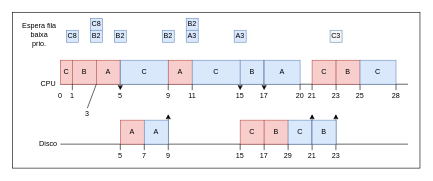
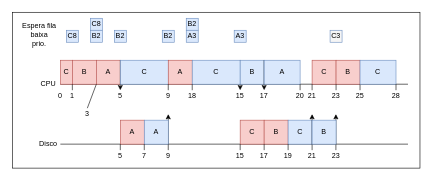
  <mxCell id="0" />
  <mxCell id="1" parent="0" />
  <mxCell id="2" value="" style="rounded=0;whiteSpace=wrap;html=1;fontSize=4;align=center;" parent="1" vertex="1"><mxGeometry width="680" height="260" as="geometry" x="20" y="20" /></mxCell>
  <mxCell id="3" value="" style="endArrow=classic;html=1;exitX=0.5;exitY=0;exitDx=0;exitDy=0;" parent="1" edge="1"><mxGeometry width="50" height="50" relative="1" as="geometry"><mxPoint x="559.72" y="250" as="sourcePoint" /><mxPoint x="559.72" y="190" as="targetPoint" /></mxGeometry></mxCell>
  <mxCell id="4" value="" style="endArrow=classic;html=1;exitX=1;exitY=0;exitDx=0;exitDy=0;entryX=0.5;entryY=0;entryDx=0;entryDy=0;" parent="1" source="33" target="34" edge="1"><mxGeometry width="50" height="50" relative="1" as="geometry"><mxPoint x="390" y="100" as="sourcePoint" /><mxPoint x="390" y="150" as="targetPoint" /></mxGeometry></mxCell>
  <mxCell id="5" value="" style="endArrow=none;html=1;" parent="1" edge="1"><mxGeometry width="50" height="50" relative="1" as="geometry"><mxPoint x="100" y="140" as="sourcePoint" /><mxPoint x="680" y="140" as="targetPoint" /></mxGeometry></mxCell>
  <mxCell id="6" value="CPU" style="text;html=1;strokeColor=none;fillColor=none;align=center;verticalAlign=middle;whiteSpace=wrap;rounded=0;" parent="1" vertex="1"><mxGeometry x="60" y="130" width="40" height="20" as="geometry" /></mxCell>
  <mxCell id="7" value="" style="endArrow=none;html=1;" parent="1" edge="1"><mxGeometry width="50" height="50" relative="1" as="geometry"><mxPoint x="100" y="240" as="sourcePoint" /><mxPoint x="680" y="240" as="targetPoint" /></mxGeometry></mxCell>
  <mxCell id="8" value="Disco" style="text;html=1;strokeColor=none;fillColor=none;align=center;verticalAlign=middle;whiteSpace=wrap;rounded=0;" parent="1" vertex="1"><mxGeometry x="60" y="230" width="40" height="20" as="geometry" /></mxCell>
  <mxCell id="9" value="C" style="rounded=0;whiteSpace=wrap;html=1;align=center;fillColor=#f8cecc;strokeColor=#b85450;" parent="1" vertex="1"><mxGeometry x="100" y="100" width="20" height="40" as="geometry" /></mxCell>
  <mxCell id="10" value="0" style="text;html=1;strokeColor=none;fillColor=none;align=center;verticalAlign=middle;whiteSpace=wrap;rounded=0;" parent="1" vertex="1"><mxGeometry x="80" y="150" width="40" height="20" as="geometry" /></mxCell>
  <mxCell id="11" value="1" style="text;html=1;strokeColor=none;fillColor=none;align=center;verticalAlign=middle;whiteSpace=wrap;rounded=0;" parent="1" vertex="1"><mxGeometry x="100" y="150" width="40" height="20" as="geometry" /></mxCell>
  <mxCell id="12" value="B" style="rounded=0;whiteSpace=wrap;html=1;align=center;fillColor=#f8cecc;strokeColor=#b85450;" parent="1" vertex="1"><mxGeometry x="120" y="100" width="40" height="40" as="geometry" /></mxCell>
  <mxCell id="13" value="3" style="text;html=1;strokeColor=none;fillColor=none;align=center;verticalAlign=middle;whiteSpace=wrap;rounded=0;" parent="1" vertex="1"><mxGeometry x="125" y="180" width="40" height="20" as="geometry" /></mxCell>
  <mxCell id="14" value="A" style="rounded=0;whiteSpace=wrap;html=1;align=center;fillColor=#f8cecc;strokeColor=#b85450;" parent="1" vertex="1"><mxGeometry x="160" y="100" width="40" height="40" as="geometry" /></mxCell>
  <mxCell id="15" value="5" style="text;html=1;strokeColor=none;fillColor=none;align=center;verticalAlign=middle;whiteSpace=wrap;rounded=0;" parent="1" vertex="1"><mxGeometry x="180" y="150" width="40" height="20" as="geometry" /></mxCell>
  <mxCell id="16" value="" style="endArrow=classic;html=1;exitX=1;exitY=0;exitDx=0;exitDy=0;entryX=0.5;entryY=0;entryDx=0;entryDy=0;" parent="1" source="14" target="15" edge="1"><mxGeometry width="50" height="50" relative="1" as="geometry"><mxPoint x="370" y="250" as="sourcePoint" /><mxPoint x="420" y="200" as="targetPoint" /></mxGeometry></mxCell>
  <mxCell id="17" value="A" style="rounded=0;whiteSpace=wrap;html=1;align=center;fillColor=#f8cecc;strokeColor=#b85450;" parent="1" vertex="1"><mxGeometry x="200" y="200" width="40" height="40" as="geometry" /></mxCell>
  <mxCell id="18" value="5" style="text;html=1;strokeColor=none;fillColor=none;align=center;verticalAlign=middle;whiteSpace=wrap;rounded=0;" parent="1" vertex="1"><mxGeometry x="180" y="250" width="40" height="20" as="geometry" /></mxCell>
  <mxCell id="19" value="9" style="text;html=1;strokeColor=none;fillColor=none;align=center;verticalAlign=middle;whiteSpace=wrap;rounded=0;" parent="1" vertex="1"><mxGeometry x="260" y="250" width="40" height="20" as="geometry" /></mxCell>
  <mxCell id="20" value="" style="endArrow=classic;html=1;exitX=0.5;exitY=0;exitDx=0;exitDy=0;" parent="1" source="19" edge="1"><mxGeometry width="50" height="50" relative="1" as="geometry"><mxPoint x="130" y="130" as="sourcePoint" /><mxPoint x="280" y="190" as="targetPoint" /></mxGeometry></mxCell>
  <mxCell id="21" value="C" style="rounded=0;whiteSpace=wrap;html=1;align=center;fillColor=#dae8fc;strokeColor=#6c8ebf;" parent="1" vertex="1"><mxGeometry x="200" y="100" width="80" height="40" as="geometry" /></mxCell>
  <mxCell id="22" value="9" style="text;html=1;strokeColor=none;fillColor=none;align=center;verticalAlign=middle;whiteSpace=wrap;rounded=0;" parent="1" vertex="1"><mxGeometry x="260" y="150" width="40" height="20" as="geometry" /></mxCell>
  <mxCell id="23" value="A" style="rounded=0;whiteSpace=wrap;html=1;align=center;fillColor=#f8cecc;strokeColor=#b85450;" parent="1" vertex="1"><mxGeometry x="280" y="100" width="40" height="40" as="geometry" /></mxCell>
  <mxCell id="24" value="C8" style="rounded=0;whiteSpace=wrap;html=1;align=center;fillColor=#dae8fc;strokeColor=#6c8ebf;" parent="1" vertex="1"><mxGeometry x="110" y="50" width="20" height="20" as="geometry" /></mxCell>
  <mxCell id="25" value="C8" style="rounded=0;whiteSpace=wrap;html=1;align=center;fillColor=#dae8fc;strokeColor=#6c8ebf;" parent="1" vertex="1"><mxGeometry x="150" y="30" width="20" height="20" as="geometry" /></mxCell>
  <mxCell id="26" value="B2" style="rounded=0;whiteSpace=wrap;html=1;align=center;fillColor=#dae8fc;strokeColor=#6c8ebf;" parent="1" vertex="1"><mxGeometry x="150" y="50" width="20" height="20" as="geometry" /></mxCell>
  <mxCell id="27" value="B2" style="rounded=0;whiteSpace=wrap;html=1;align=center;fillColor=#dae8fc;strokeColor=#6c8ebf;" parent="1" vertex="1"><mxGeometry x="190" y="50" width="20" height="20" as="geometry" /></mxCell>
  <mxCell id="28" value="B2" style="rounded=0;whiteSpace=wrap;html=1;align=center;fillColor=#dae8fc;strokeColor=#6c8ebf;" parent="1" vertex="1"><mxGeometry x="270" y="50" width="20" height="20" as="geometry" /></mxCell>
- <mxCell id="29" value="11" style="text;html=1;strokeColor=none;fillColor=none;align=center;verticalAlign=middle;whiteSpace=wrap;rounded=0;" parent="1" vertex="1"><mxGeometry x="300" y="150" width="40" height="20" as="geometry" /></mxCell>
+ <mxCell id="29" value="18" style="text;html=1;strokeColor=none;fillColor=none;align=center;verticalAlign=middle;whiteSpace=wrap;rounded=0;" parent="1" vertex="1"><mxGeometry x="300" y="150" width="40" height="20" as="geometry" /></mxCell>
  <mxCell id="30" value="B2" style="rounded=0;whiteSpace=wrap;html=1;align=center;fillColor=#dae8fc;strokeColor=#6c8ebf;" parent="1" vertex="1"><mxGeometry x="310" y="30" width="20" height="20" as="geometry" /></mxCell>
  <mxCell id="31" value="A" style="rounded=0;whiteSpace=wrap;html=1;align=center;fillColor=#dae8fc;strokeColor=#6c8ebf;" parent="1" vertex="1"><mxGeometry x="240" y="200" width="40" height="40" as="geometry" /></mxCell>
  <mxCell id="32" value="A3" style="rounded=0;whiteSpace=wrap;html=1;align=center;fillColor=#dae8fc;strokeColor=#6c8ebf;" parent="1" vertex="1"><mxGeometry x="310" y="50" width="20" height="20" as="geometry" /></mxCell>
  <mxCell id="33" value="C" style="rounded=0;whiteSpace=wrap;html=1;align=center;fillColor=#dae8fc;strokeColor=#6c8ebf;" parent="1" vertex="1"><mxGeometry x="320" y="100" width="80" height="40" as="geometry" /></mxCell>
  <mxCell id="34" value="15" style="text;html=1;strokeColor=none;fillColor=none;align=center;verticalAlign=middle;whiteSpace=wrap;rounded=0;" parent="1" vertex="1"><mxGeometry x="380" y="150" width="40" height="20" as="geometry" /></mxCell>
  <mxCell id="35" value="C" style="rounded=0;whiteSpace=wrap;html=1;align=center;fillColor=#f8cecc;strokeColor=#b85450;" parent="1" vertex="1"><mxGeometry x="400" y="200" width="40" height="40" as="geometry" /></mxCell>
  <mxCell id="36" value="15" style="text;html=1;strokeColor=none;fillColor=none;align=center;verticalAlign=middle;whiteSpace=wrap;rounded=0;" parent="1" vertex="1"><mxGeometry x="380" y="250" width="40" height="20" as="geometry" /></mxCell>
  <mxCell id="37" value="B" style="rounded=0;whiteSpace=wrap;html=1;align=center;fillColor=#dae8fc;strokeColor=#6c8ebf;" parent="1" vertex="1"><mxGeometry x="400" y="100" width="40" height="40" as="geometry" /></mxCell>
  <mxCell id="38" value="B" style="rounded=0;whiteSpace=wrap;html=1;align=center;fillColor=#f8cecc;strokeColor=#b85450;" parent="1" vertex="1"><mxGeometry x="440" y="200" width="40" height="40" as="geometry" /></mxCell>
  <mxCell id="39" value="A3" style="rounded=0;whiteSpace=wrap;html=1;align=center;fillColor=#dae8fc;strokeColor=#6c8ebf;" parent="1" vertex="1"><mxGeometry x="390" y="50" width="20" height="20" as="geometry" /></mxCell>
  <mxCell id="40" value="" style="endArrow=classic;html=1;exitX=1;exitY=0;exitDx=0;exitDy=0;entryX=0.5;entryY=0;entryDx=0;entryDy=0;" parent="1" edge="1"><mxGeometry width="50" height="50" relative="1" as="geometry"><mxPoint x="440" y="100" as="sourcePoint" /><mxPoint x="440" y="150" as="targetPoint" /></mxGeometry></mxCell>
  <mxCell id="41" value="17" style="text;html=1;strokeColor=none;fillColor=none;align=center;verticalAlign=middle;whiteSpace=wrap;rounded=0;" parent="1" vertex="1"><mxGeometry x="420" y="150" width="40" height="20" as="geometry" /></mxCell>
  <mxCell id="42" value="17" style="text;html=1;strokeColor=none;fillColor=none;align=center;verticalAlign=middle;whiteSpace=wrap;rounded=0;" parent="1" vertex="1"><mxGeometry x="420" y="250" width="40" height="20" as="geometry" /></mxCell>
  <mxCell id="43" value="C" style="rounded=0;whiteSpace=wrap;html=1;align=center;fillColor=#dae8fc;strokeColor=#6c8ebf;" parent="1" vertex="1"><mxGeometry x="480" y="200" width="40" height="40" as="geometry" /></mxCell>
- <mxCell id="44" value="29" style="text;html=1;strokeColor=none;fillColor=none;align=center;verticalAlign=middle;whiteSpace=wrap;rounded=0;" parent="1" vertex="1"><mxGeometry x="460" y="250" width="40" height="20" as="geometry" /></mxCell>
+ <mxCell id="44" value="19" style="text;html=1;strokeColor=none;fillColor=none;align=center;verticalAlign=middle;whiteSpace=wrap;rounded=0;" parent="1" vertex="1"><mxGeometry x="460" y="250" width="40" height="20" as="geometry" /></mxCell>
  <mxCell id="45" value="A" style="rounded=0;whiteSpace=wrap;html=1;align=center;fillColor=#dae8fc;strokeColor=#6c8ebf;" parent="1" vertex="1"><mxGeometry x="440" y="100" width="60" height="40" as="geometry" /></mxCell>
  <mxCell id="46" value="20" style="text;html=1;strokeColor=none;fillColor=none;align=center;verticalAlign=middle;whiteSpace=wrap;rounded=0;" parent="1" vertex="1"><mxGeometry x="480" y="150" width="40" height="20" as="geometry" /></mxCell>
  <mxCell id="47" value="" style="endArrow=classic;html=1;exitX=0.5;exitY=0;exitDx=0;exitDy=0;" parent="1" source="48" edge="1"><mxGeometry width="50" height="50" relative="1" as="geometry"><mxPoint x="520" y="240" as="sourcePoint" /><mxPoint x="520" y="190" as="targetPoint" /></mxGeometry></mxCell>
  <mxCell id="48" value="21" style="text;html=1;strokeColor=none;fillColor=none;align=center;verticalAlign=middle;whiteSpace=wrap;rounded=0;" parent="1" vertex="1"><mxGeometry x="500" y="250" width="40" height="20" as="geometry" /></mxCell>
  <mxCell id="49" value="C" style="rounded=0;whiteSpace=wrap;html=1;align=center;fillColor=#f8cecc;strokeColor=#b85450;" parent="1" vertex="1"><mxGeometry x="520" y="100" width="40" height="40" as="geometry" /></mxCell>
  <mxCell id="50" value="B" style="rounded=0;whiteSpace=wrap;html=1;align=center;fillColor=#dae8fc;strokeColor=#6c8ebf;" parent="1" vertex="1"><mxGeometry x="520" y="200" width="40" height="40" as="geometry" /></mxCell>
  <mxCell id="51" value="B" style="rounded=0;whiteSpace=wrap;html=1;align=center;fillColor=#f8cecc;strokeColor=#b85450;" parent="1" vertex="1"><mxGeometry x="560" y="100" width="40" height="40" as="geometry" /></mxCell>
  <mxCell id="52" value="21" style="text;html=1;strokeColor=none;fillColor=none;align=center;verticalAlign=middle;whiteSpace=wrap;rounded=0;" parent="1" vertex="1"><mxGeometry x="500" y="150" width="40" height="20" as="geometry" /></mxCell>
  <mxCell id="53" value="" style="endArrow=none;html=1;spacing=1;fontSize=4;entryX=0;entryY=1;entryDx=0;entryDy=0;exitX=0.5;exitY=0;exitDx=0;exitDy=0;" parent="1" source="52" target="49" edge="1"><mxGeometry width="50" height="50" relative="1" as="geometry"><mxPoint x="510" y="320" as="sourcePoint" /><mxPoint x="560" y="270" as="targetPoint" /></mxGeometry></mxCell>
  <mxCell id="54" value="" style="endArrow=none;html=1;spacing=1;fontSize=4;entryX=1;entryY=1;entryDx=0;entryDy=0;exitX=0;exitY=0;exitDx=0;exitDy=0;" parent="1" source="52" target="45" edge="1"><mxGeometry width="50" height="50" relative="1" as="geometry"><mxPoint x="528" y="159" as="sourcePoint" /><mxPoint x="528" y="149" as="targetPoint" /></mxGeometry></mxCell>
  <mxCell id="55" value="" style="endArrow=none;html=1;spacing=1;fontSize=4;entryX=0;entryY=1;entryDx=0;entryDy=0;exitX=0.5;exitY=0;exitDx=0;exitDy=0;" parent="1" source="29" target="33" edge="1"><mxGeometry width="50" height="50" relative="1" as="geometry"><mxPoint x="330" y="148" as="sourcePoint" /><mxPoint x="550" y="170" as="targetPoint" /></mxGeometry></mxCell>
  <mxCell id="56" value="" style="endArrow=none;html=1;spacing=1;fontSize=4;entryX=1;entryY=1;entryDx=0;entryDy=0;exitX=0.5;exitY=0;exitDx=0;exitDy=0;" parent="1" source="22" target="21" edge="1"><mxGeometry width="50" height="50" relative="1" as="geometry"><mxPoint x="560" y="190" as="sourcePoint" /><mxPoint x="560" y="180" as="targetPoint" /></mxGeometry></mxCell>
  <mxCell id="57" value="" style="endArrow=none;html=1;spacing=1;fontSize=4;entryX=0;entryY=1;entryDx=0;entryDy=0;exitX=0.5;exitY=0;exitDx=0;exitDy=0;" parent="1" source="13" target="14" edge="1"><mxGeometry width="50" height="50" relative="1" as="geometry"><mxPoint x="330" y="160" as="sourcePoint" /><mxPoint x="330" y="150" as="targetPoint" /></mxGeometry></mxCell>
  <mxCell id="58" value="" style="endArrow=none;html=1;spacing=1;fontSize=4;entryX=1;entryY=1;entryDx=0;entryDy=0;exitX=0.5;exitY=0;exitDx=0;exitDy=0;" parent="1" source="11" target="9" edge="1"><mxGeometry width="50" height="50" relative="1" as="geometry"><mxPoint x="340" y="170" as="sourcePoint" /><mxPoint x="340" y="160" as="targetPoint" /></mxGeometry></mxCell>
  <mxCell id="59" value="" style="endArrow=none;html=1;spacing=1;fontSize=4;entryX=0;entryY=1;entryDx=0;entryDy=0;exitX=0.5;exitY=0;exitDx=0;exitDy=0;" parent="1" source="18" target="17" edge="1"><mxGeometry width="50" height="50" relative="1" as="geometry"><mxPoint x="350" y="200" as="sourcePoint" /><mxPoint x="350" y="190" as="targetPoint" /></mxGeometry></mxCell>
  <mxCell id="60" value="" style="endArrow=none;html=1;spacing=1;fontSize=4;entryX=0;entryY=1;entryDx=0;entryDy=0;exitX=0.5;exitY=0;exitDx=0;exitDy=0;" parent="1" source="36" target="35" edge="1"><mxGeometry width="50" height="50" relative="1" as="geometry"><mxPoint x="360" y="210" as="sourcePoint" /><mxPoint x="360" y="200" as="targetPoint" /></mxGeometry></mxCell>
  <mxCell id="61" value="" style="endArrow=none;html=1;spacing=1;fontSize=4;entryX=1;entryY=1;entryDx=0;entryDy=0;exitX=0.5;exitY=0;exitDx=0;exitDy=0;" parent="1" source="42" target="35" edge="1"><mxGeometry width="50" height="50" relative="1" as="geometry"><mxPoint x="370" y="220" as="sourcePoint" /><mxPoint x="370" y="210" as="targetPoint" /></mxGeometry></mxCell>
  <mxCell id="62" value="" style="endArrow=none;html=1;spacing=1;fontSize=4;entryX=1;entryY=1;entryDx=0;entryDy=0;exitX=0.5;exitY=0;exitDx=0;exitDy=0;" parent="1" source="44" target="38" edge="1"><mxGeometry width="50" height="50" relative="1" as="geometry"><mxPoint x="380" y="230" as="sourcePoint" /><mxPoint x="380" y="220" as="targetPoint" /></mxGeometry></mxCell>
  <mxCell id="63" value="23" style="text;html=1;strokeColor=none;fillColor=none;align=center;verticalAlign=middle;whiteSpace=wrap;rounded=0;" parent="1" vertex="1"><mxGeometry x="540" y="150" width="40" height="20" as="geometry" /></mxCell>
  <mxCell id="64" value="" style="endArrow=none;html=1;spacing=1;fontSize=4;entryX=0;entryY=1;entryDx=0;entryDy=0;exitX=0.5;exitY=0;exitDx=0;exitDy=0;" parent="1" source="63" edge="1"><mxGeometry width="50" height="50" relative="1" as="geometry"><mxPoint x="550" y="320" as="sourcePoint" /><mxPoint x="560" y="140" as="targetPoint" /></mxGeometry></mxCell>
  <mxCell id="65" value="25" style="text;html=1;strokeColor=none;fillColor=none;align=center;verticalAlign=middle;whiteSpace=wrap;rounded=0;" parent="1" vertex="1"><mxGeometry x="580" y="150" width="40" height="20" as="geometry" /></mxCell>
  <mxCell id="66" value="" style="endArrow=none;html=1;spacing=1;fontSize=4;entryX=0;entryY=1;entryDx=0;entryDy=0;exitX=0.5;exitY=0;exitDx=0;exitDy=0;" parent="1" source="65" edge="1"><mxGeometry width="50" height="50" relative="1" as="geometry"><mxPoint x="590" y="320" as="sourcePoint" /><mxPoint x="600" y="140" as="targetPoint" /></mxGeometry></mxCell>
  <mxCell id="67" value="23" style="text;html=1;strokeColor=none;fillColor=none;align=center;verticalAlign=middle;whiteSpace=wrap;rounded=0;" parent="1" vertex="1"><mxGeometry x="540" y="250" width="40" height="20" as="geometry" /></mxCell>
  <mxCell id="68" value="C" style="rounded=0;whiteSpace=wrap;html=1;align=center;fillColor=#dae8fc;strokeColor=#6c8ebf;" parent="1" vertex="1"><mxGeometry x="600" y="100" width="60" height="40" as="geometry" /></mxCell>
  <mxCell id="69" value="28" style="text;html=1;strokeColor=none;fillColor=none;align=center;verticalAlign=middle;whiteSpace=wrap;rounded=0;" parent="1" vertex="1"><mxGeometry x="640" y="150" width="40" height="20" as="geometry" /></mxCell>
  <mxCell id="70" value="" style="endArrow=none;html=1;spacing=1;fontSize=4;entryX=0;entryY=1;entryDx=0;entryDy=0;exitX=0.5;exitY=0;exitDx=0;exitDy=0;" parent="1" source="69" edge="1"><mxGeometry width="50" height="50" relative="1" as="geometry"><mxPoint x="650" y="320" as="sourcePoint" /><mxPoint x="660" y="140" as="targetPoint" /></mxGeometry></mxCell>
  <mxCell id="71" value="C3" style="rounded=0;whiteSpace=wrap;html=1;align=center;fillColor=#f5f5f5;strokeColor=#6c8ebf;" parent="1" vertex="1"><mxGeometry x="550" y="50" width="20" height="20" as="geometry" /></mxCell>
  <mxCell id="72" value="&lt;br&gt;Espera fila baixa&lt;br&gt;prio." style="text;html=1;strokeColor=none;fillColor=none;align=center;verticalAlign=middle;whiteSpace=wrap;rounded=0;" parent="1" vertex="1"><mxGeometry x="30" y="40" width="70" height="20" as="geometry" /></mxCell>
  <mxCell id="73" value="7" style="text;html=1;strokeColor=none;fillColor=none;align=center;verticalAlign=middle;whiteSpace=wrap;rounded=0;" parent="1" vertex="1"><mxGeometry x="220" y="250" width="40" height="20" as="geometry" /></mxCell>
  <mxCell id="74" value="" style="endArrow=none;html=1;spacing=1;fontSize=4;entryX=0;entryY=1;entryDx=0;entryDy=0;exitX=0.5;exitY=0;exitDx=0;exitDy=0;" parent="1" source="73" edge="1"><mxGeometry width="50" height="50" relative="1" as="geometry"><mxPoint x="390" y="200" as="sourcePoint" /><mxPoint x="240" y="240" as="targetPoint" /></mxGeometry></mxCell>
